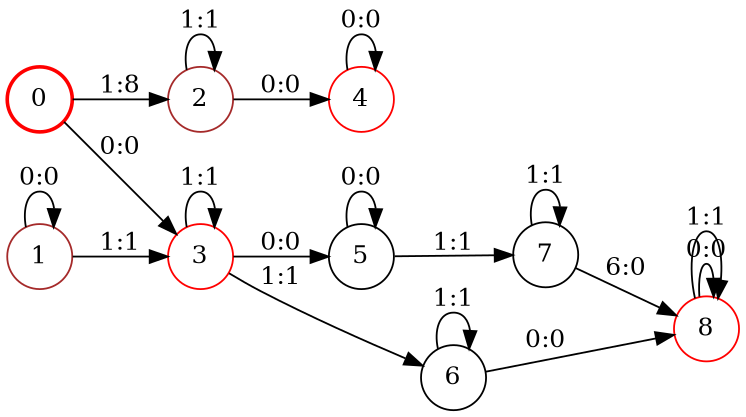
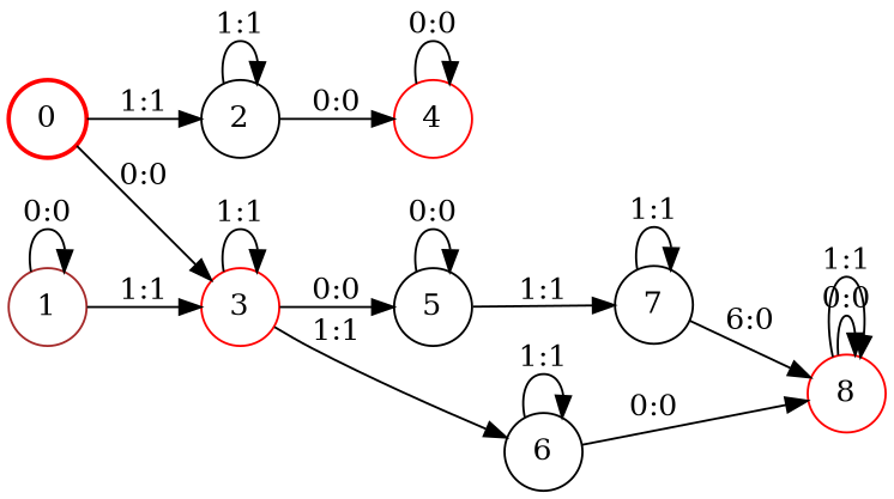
  digraph {
    nodesep=0.25
    rankdir=LR
    ranksep=0.4
    node [color=red fontsize=14 shape=circle style=solid]
    edge [fontsize=14]
    n1 [label=0 style=bold]
-   n2 [color=brown label=2]
+   n2 [color=black label=2]
    n3 [label=3]
    n4 [color=brown label=1]
    n5 [label=4]
    n6 [color=black label=5]
    n7 [color=black label=6]
    n8 [color=black label=7]
    n9 [label=8]
-   n1 -> n2 [label="1:8"]
+   n1 -> n2 [label="1:1"]
    n1 -> n3 [label="0:0"]
    n2 -> n2 [label="1:1"]
    n2 -> n5 [label="0:0"]
    n3 -> n3 [label="1:1"]
    n3 -> n6 [label="0:0"]
    n3 -> n7 [label="1:1"]
    n4 -> n3 [label="1:1"]
    n4 -> n4 [label="0:0"]
    n5 -> n5 [label="0:0"]
    n6 -> n6 [label="0:0"]
    n6 -> n8 [label="1:1"]
    n7 -> n7 [label="1:1"]
    n7 -> n9 [label="0:0"]
    n8 -> n8 [label="1:1"]
    n8 -> n9 [label="6:0"]
    n9 -> n9 [label="0:0"]
    n9 -> n9 [label="1:1"]
  }
